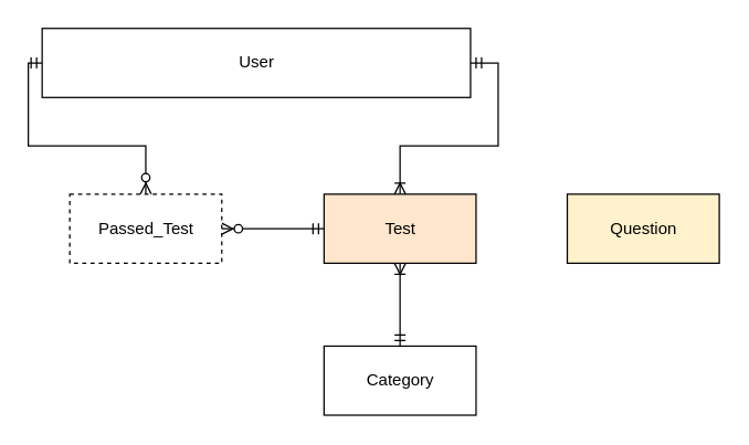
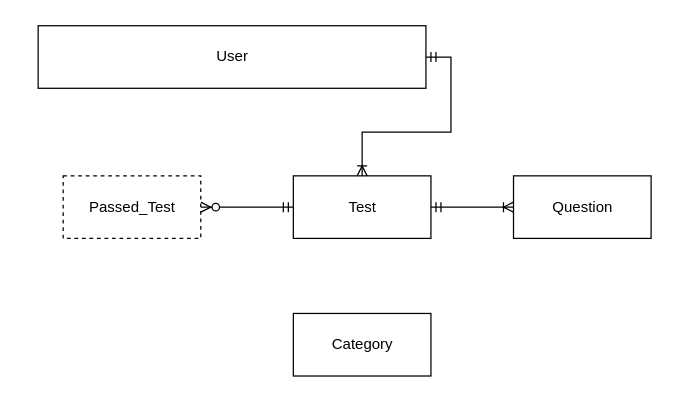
  <mxCell id="0" />
  <mxCell id="1" parent="0" />
- <mxCell id="2" value="" style="edgeStyle=orthogonalEdgeStyle;rounded=0;orthogonalLoop=1;jettySize=auto;html=1;startArrow=ERmandOne;startFill=0;endArrow=ERzeroToMany;endFill=1;" edge="1" parent="1" source="3" target="7"><mxGeometry relative="1" as="geometry"><Array as="points"><mxPoint x="20" y="45" /><mxPoint x="20" y="105" /><mxPoint x="105" y="105" /></Array></mxGeometry></mxCell>
  <mxCell id="3" value="User" style="html=1;" vertex="1" parent="1"><mxGeometry x="30" y="20" width="310" height="50" as="geometry" /></mxCell>
  <mxCell id="4" style="edgeStyle=orthogonalEdgeStyle;rounded=0;orthogonalLoop=1;jettySize=auto;html=1;entryX=1;entryY=0.5;entryDx=0;entryDy=0;startArrow=ERmandOne;startFill=0;endArrow=ERzeroToMany;endFill=1;" edge="1" parent="1" source="6" target="7"><mxGeometry relative="1" as="geometry" /></mxCell>
- <mxCell id="6" value="Test" style="html=1;fillColor=#ffe6cc;" vertex="1" parent="1"><mxGeometry x="234" y="140" width="110" height="50" as="geometry" /></mxCell>
+ <mxCell id="5" style="edgeStyle=orthogonalEdgeStyle;rounded=0;orthogonalLoop=1;jettySize=auto;html=1;startArrow=ERmandOne;startFill=0;endArrow=ERoneToMany;endFill=0;" edge="1" parent="1" source="6" target="8"><mxGeometry relative="1" as="geometry" /></mxCell>
+ <mxCell id="6" value="Test" style="html=1;" vertex="1" parent="1"><mxGeometry x="234" y="140" width="110" height="50" as="geometry" /></mxCell>
  <mxCell id="7" value="Passed_Test" style="html=1;dashed=1;" vertex="1" parent="1"><mxGeometry x="50" y="140" width="110" height="50" as="geometry" /></mxCell>
- <mxCell id="8" value="Question" style="html=1;fillColor=#fff2cc;" vertex="1" parent="1"><mxGeometry x="410" y="140" width="110" height="50" as="geometry" /></mxCell>
+ <mxCell id="8" value="Question" style="html=1;" vertex="1" parent="1"><mxGeometry x="410" y="140" width="110" height="50" as="geometry" /></mxCell>
  <mxCell id="9" style="edgeStyle=orthogonalEdgeStyle;rounded=0;orthogonalLoop=1;jettySize=auto;html=1;startArrow=ERmandOne;startFill=0;endArrow=ERoneToMany;endFill=0;exitX=1;exitY=0.5;exitDx=0;exitDy=0;" edge="1" parent="1" source="3" target="6"><mxGeometry relative="1" as="geometry" /></mxCell>
- <mxCell id="10" style="edgeStyle=orthogonalEdgeStyle;rounded=0;orthogonalLoop=1;jettySize=auto;html=1;startArrow=ERmandOne;startFill=0;endArrow=ERoneToMany;endFill=0;" edge="1" parent="1" source="11" target="6"><mxGeometry relative="1" as="geometry" /></mxCell>
  <mxCell id="11" value="Category" style="html=1;" vertex="1" parent="1"><mxGeometry x="234" y="250" width="110" height="50" as="geometry" /></mxCell>
